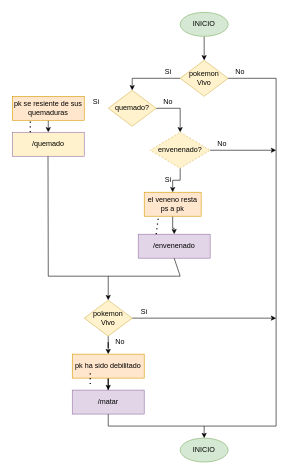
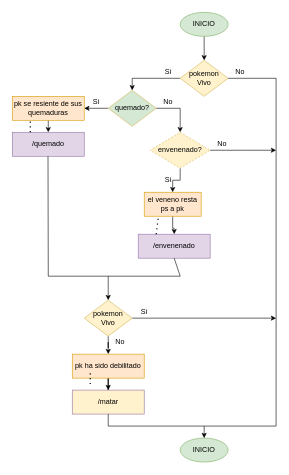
  <mxCell id="0" />
  <mxCell id="1" parent="0" />
  <mxCell id="2" style="edgeStyle=orthogonalEdgeStyle;rounded=0;orthogonalLoop=1;jettySize=auto;html=1;entryX=0.5;entryY=0;entryDx=0;entryDy=0;" parent="1" source="3" target="5" edge="1"><mxGeometry relative="1" as="geometry" /></mxCell>
  <mxCell id="3" value="INICIO" style="ellipse;whiteSpace=wrap;html=1;fillColor=#d5e8d4;strokeColor=#82b366;" parent="1" vertex="1"><mxGeometry x="300" y="20" width="80" height="40" as="geometry" /></mxCell>
  <mxCell id="4" style="edgeStyle=orthogonalEdgeStyle;rounded=0;orthogonalLoop=1;jettySize=auto;html=1;entryX=0.5;entryY=0;entryDx=0;entryDy=0;" parent="1" source="5" target="8" edge="1"><mxGeometry relative="1" as="geometry" /></mxCell>
  <mxCell id="5" value="pokemon&lt;br&gt;Vivo" style="rhombus;whiteSpace=wrap;html=1;fillColor=#fff2cc;strokeColor=#d6b656;align=center;" parent="1" vertex="1"><mxGeometry x="300" y="100" width="80" height="60" as="geometry" /></mxCell>
+ <mxCell id="6" style="edgeStyle=orthogonalEdgeStyle;rounded=0;orthogonalLoop=1;jettySize=auto;html=1;entryX=1;entryY=0.5;entryDx=0;entryDy=0;" parent="1" source="8" target="15" edge="1"><mxGeometry relative="1" as="geometry" /></mxCell>
  <mxCell id="7" style="edgeStyle=orthogonalEdgeStyle;rounded=0;orthogonalLoop=1;jettySize=auto;html=1;entryX=0.5;entryY=0;entryDx=0;entryDy=0;exitX=1;exitY=0.5;exitDx=0;exitDy=0;" edge="1" parent="1" source="8" target="11"><mxGeometry relative="1" as="geometry" /></mxCell>
- <mxCell id="8" value="quemado?" style="rhombus;whiteSpace=wrap;html=1;fillColor=#fff2cc;strokeColor=#d6b656;" parent="1" vertex="1"><mxGeometry x="180" y="150" width="80" height="60" as="geometry" /></mxCell>
+ <mxCell id="8" value="quemado?" style="rhombus;whiteSpace=wrap;html=1;fillColor=#d5e8d4;strokeColor=#d6b656;" parent="1" vertex="1"><mxGeometry x="180" y="150" width="80" height="60" as="geometry" /></mxCell>
  <mxCell id="9" style="edgeStyle=orthogonalEdgeStyle;rounded=0;orthogonalLoop=1;jettySize=auto;html=1;entryX=0.5;entryY=0;entryDx=0;entryDy=0;" edge="1" parent="1" source="11" target="24"><mxGeometry relative="1" as="geometry" /></mxCell>
  <mxCell id="10" style="edgeStyle=orthogonalEdgeStyle;rounded=0;orthogonalLoop=1;jettySize=auto;html=1;" edge="1" parent="1" source="11"><mxGeometry relative="1" as="geometry"><mxPoint x="460" y="250" as="targetPoint" /></mxGeometry></mxCell>
  <mxCell id="11" value="envenenado?" style="rhombus;whiteSpace=wrap;html=1;fillColor=#fff2cc;strokeColor=#d6b656;dashed=1;" parent="1" vertex="1"><mxGeometry x="250" y="220" width="100" height="60" as="geometry" /></mxCell>
  <mxCell id="12" value="Si" style="text;html=1;strokeColor=none;fillColor=none;align=center;verticalAlign=middle;whiteSpace=wrap;rounded=0;" parent="1" vertex="1"><mxGeometry x="260" y="110" width="40" height="20" as="geometry" /></mxCell>
  <mxCell id="13" value="No" style="text;html=1;strokeColor=none;fillColor=none;align=center;verticalAlign=middle;whiteSpace=wrap;rounded=0;" parent="1" vertex="1"><mxGeometry x="260" y="160" width="40" height="20" as="geometry" /></mxCell>
  <mxCell id="14" style="edgeStyle=orthogonalEdgeStyle;rounded=0;orthogonalLoop=1;jettySize=auto;html=1;exitX=0.5;exitY=1;exitDx=0;exitDy=0;entryX=0.5;entryY=0;entryDx=0;entryDy=0;" parent="1" source="15" target="16" edge="1"><mxGeometry relative="1" as="geometry" /></mxCell>
  <mxCell id="15" value="pk se resiente de sus quemaduras" style="rounded=0;whiteSpace=wrap;html=1;fillColor=#ffe6cc;strokeColor=#d79b00;" parent="1" vertex="1"><mxGeometry x="20" y="160" width="120" height="40" as="geometry" /></mxCell>
- <mxCell id="16" value="/quemado" style="rounded=0;whiteSpace=wrap;html=1;fillColor=#fff2cc;strokeColor=#9673a6;" parent="1" vertex="1"><mxGeometry x="20" y="220" width="120" height="40" as="geometry" /></mxCell>
+ <mxCell id="16" value="/quemado" style="rounded=0;whiteSpace=wrap;html=1;fillColor=#e1d5e7;strokeColor=#9673a6;" parent="1" vertex="1"><mxGeometry x="20" y="220" width="120" height="40" as="geometry" /></mxCell>
  <mxCell id="17" value="Si" style="text;html=1;strokeColor=none;fillColor=none;align=center;verticalAlign=middle;whiteSpace=wrap;rounded=0;" parent="1" vertex="1"><mxGeometry x="140" y="160" width="40" height="20" as="geometry" /></mxCell>
  <mxCell id="18" value="" style="endArrow=none;html=1;entryX=0.5;entryY=1;entryDx=0;entryDy=0;" parent="1" edge="1"><mxGeometry width="50" height="50" relative="1" as="geometry"><mxPoint x="80" y="460" as="sourcePoint" /><mxPoint x="79.58" y="260" as="targetPoint" /></mxGeometry></mxCell>
  <mxCell id="19" value="" style="endArrow=none;html=1;entryX=1;entryY=0.5;entryDx=0;entryDy=0;" parent="1" target="5" edge="1"><mxGeometry width="50" height="50" relative="1" as="geometry"><mxPoint x="460" y="130" as="sourcePoint" /><mxPoint x="420" y="270" as="targetPoint" /></mxGeometry></mxCell>
  <mxCell id="20" value="" style="endArrow=none;html=1;" parent="1" edge="1"><mxGeometry width="50" height="50" relative="1" as="geometry"><mxPoint x="460" y="710" as="sourcePoint" /><mxPoint x="460" y="130" as="targetPoint" /></mxGeometry></mxCell>
  <mxCell id="21" value="No" style="text;html=1;strokeColor=none;fillColor=none;align=center;verticalAlign=middle;whiteSpace=wrap;rounded=0;" parent="1" vertex="1"><mxGeometry x="380" y="110" width="40" height="20" as="geometry" /></mxCell>
  <mxCell id="22" value="" style="endArrow=none;dashed=1;html=1;dashPattern=1 3;strokeWidth=2;entryX=0.25;entryY=1;entryDx=0;entryDy=0;exitX=0.25;exitY=0;exitDx=0;exitDy=0;" parent="1" edge="1" target="15" source="16"><mxGeometry width="50" height="50" relative="1" as="geometry"><mxPoint x="60" y="220" as="sourcePoint" /><mxPoint x="60" y="205" as="targetPoint" /></mxGeometry></mxCell>
  <mxCell id="23" style="edgeStyle=orthogonalEdgeStyle;rounded=0;orthogonalLoop=1;jettySize=auto;html=1;entryX=0.5;entryY=0;entryDx=0;entryDy=0;" edge="1" parent="1" source="24" target="26"><mxGeometry relative="1" as="geometry" /></mxCell>
  <mxCell id="24" value="el veneno resta ps a pk" style="rounded=0;whiteSpace=wrap;html=1;fillColor=#ffe6cc;strokeColor=#d79b00;" vertex="1" parent="1"><mxGeometry x="240" y="320" width="95" height="40" as="geometry" /></mxCell>
  <mxCell id="25" value="Si" style="text;html=1;strokeColor=none;fillColor=none;align=center;verticalAlign=middle;whiteSpace=wrap;rounded=0;" vertex="1" parent="1"><mxGeometry x="260" y="290" width="40" height="20" as="geometry" /></mxCell>
  <mxCell id="26" value="/envenenado" style="rounded=0;whiteSpace=wrap;html=1;fillColor=#e1d5e7;strokeColor=#9673a6;" vertex="1" parent="1"><mxGeometry x="230" y="390" width="120" height="40" as="geometry" /></mxCell>
  <mxCell id="27" value="" style="endArrow=none;dashed=1;html=1;dashPattern=1 3;strokeWidth=2;entryX=0.25;entryY=1;entryDx=0;entryDy=0;exitX=0.25;exitY=0;exitDx=0;exitDy=0;" edge="1" parent="1" source="26" target="24"><mxGeometry width="50" height="50" relative="1" as="geometry"><mxPoint x="300" y="410" as="sourcePoint" /><mxPoint x="350" y="360" as="targetPoint" /></mxGeometry></mxCell>
  <mxCell id="28" value="" style="endArrow=none;html=1;entryX=0.5;entryY=1;entryDx=0;entryDy=0;" edge="1" parent="1" target="26"><mxGeometry width="50" height="50" relative="1" as="geometry"><mxPoint x="300" y="460" as="sourcePoint" /><mxPoint x="350" y="360" as="targetPoint" /></mxGeometry></mxCell>
  <mxCell id="29" value="" style="endArrow=none;html=1;" edge="1" parent="1"><mxGeometry width="50" height="50" relative="1" as="geometry"><mxPoint x="80" y="460" as="sourcePoint" /><mxPoint x="300" y="460" as="targetPoint" /></mxGeometry></mxCell>
  <mxCell id="30" value="No" style="text;html=1;strokeColor=none;fillColor=none;align=center;verticalAlign=middle;whiteSpace=wrap;rounded=0;" vertex="1" parent="1"><mxGeometry x="350" y="230" width="40" height="20" as="geometry" /></mxCell>
  <mxCell id="31" value="" style="endArrow=classic;html=1;" edge="1" parent="1"><mxGeometry width="50" height="50" relative="1" as="geometry"><mxPoint x="180" y="460" as="sourcePoint" /><mxPoint x="180" y="500" as="targetPoint" /></mxGeometry></mxCell>
  <mxCell id="32" style="edgeStyle=orthogonalEdgeStyle;rounded=0;orthogonalLoop=1;jettySize=auto;html=1;" edge="1" parent="1" source="34"><mxGeometry relative="1" as="geometry"><mxPoint x="460" y="530" as="targetPoint" /></mxGeometry></mxCell>
  <mxCell id="33" style="edgeStyle=orthogonalEdgeStyle;rounded=0;orthogonalLoop=1;jettySize=auto;html=1;entryX=0.5;entryY=0;entryDx=0;entryDy=0;" edge="1" parent="1" source="34" target="37"><mxGeometry relative="1" as="geometry" /></mxCell>
  <mxCell id="34" value="pokemon&lt;br&gt;Vivo" style="rhombus;whiteSpace=wrap;html=1;fillColor=#fff2cc;strokeColor=#d6b656;align=center;" vertex="1" parent="1"><mxGeometry x="140" y="500" width="80" height="60" as="geometry" /></mxCell>
  <mxCell id="35" value="Si" style="text;html=1;strokeColor=none;fillColor=none;align=center;verticalAlign=middle;whiteSpace=wrap;rounded=0;" vertex="1" parent="1"><mxGeometry x="220" y="510" width="40" height="20" as="geometry" /></mxCell>
  <mxCell id="36" style="edgeStyle=orthogonalEdgeStyle;rounded=0;orthogonalLoop=1;jettySize=auto;html=1;entryX=0.5;entryY=0;entryDx=0;entryDy=0;" edge="1" parent="1" source="37" target="38"><mxGeometry relative="1" as="geometry" /></mxCell>
  <mxCell id="37" value="pk ha sido debilitado" style="rounded=0;whiteSpace=wrap;html=1;fillColor=#ffe6cc;strokeColor=#d79b00;" vertex="1" parent="1"><mxGeometry x="120" y="590" width="120" height="40" as="geometry" /></mxCell>
- <mxCell id="38" value="/matar" style="rounded=0;whiteSpace=wrap;html=1;fillColor=#e1d5e7;strokeColor=#9673a6;" vertex="1" parent="1"><mxGeometry x="120" y="650" width="120" height="40" as="geometry" /></mxCell>
+ <mxCell id="38" value="/matar" style="rounded=0;whiteSpace=wrap;html=1;fillColor=#fff2cc;strokeColor=#9673a6;" vertex="1" parent="1"><mxGeometry x="120" y="650" width="120" height="40" as="geometry" /></mxCell>
  <mxCell id="39" value="" style="endArrow=none;dashed=1;html=1;dashPattern=1 3;strokeWidth=2;entryX=0.25;entryY=1;entryDx=0;entryDy=0;exitX=0.25;exitY=0;exitDx=0;exitDy=0;" edge="1" parent="1"><mxGeometry width="50" height="50" relative="1" as="geometry"><mxPoint x="150" y="640" as="sourcePoint" /><mxPoint x="150" y="620" as="targetPoint" /></mxGeometry></mxCell>
  <mxCell id="40" value="INICIO" style="ellipse;whiteSpace=wrap;html=1;fillColor=#d5e8d4;strokeColor=#82b366;" vertex="1" parent="1"><mxGeometry x="300" y="730" width="80" height="40" as="geometry" /></mxCell>
  <mxCell id="41" value="" style="endArrow=none;html=1;exitX=0.5;exitY=1;exitDx=0;exitDy=0;" edge="1" parent="1" source="38"><mxGeometry width="50" height="50" relative="1" as="geometry"><mxPoint x="300" y="690" as="sourcePoint" /><mxPoint x="180" y="710" as="targetPoint" /></mxGeometry></mxCell>
  <mxCell id="42" value="" style="endArrow=none;html=1;" edge="1" parent="1"><mxGeometry width="50" height="50" relative="1" as="geometry"><mxPoint x="180" y="710" as="sourcePoint" /><mxPoint x="460" y="710" as="targetPoint" /></mxGeometry></mxCell>
  <mxCell id="43" value="" style="endArrow=classic;html=1;entryX=0.5;entryY=0;entryDx=0;entryDy=0;" edge="1" parent="1" target="40"><mxGeometry width="50" height="50" relative="1" as="geometry"><mxPoint x="340" y="710" as="sourcePoint" /><mxPoint x="350" y="640" as="targetPoint" /></mxGeometry></mxCell>
  <mxCell id="44" value="No" style="text;html=1;strokeColor=none;fillColor=none;align=center;verticalAlign=middle;whiteSpace=wrap;rounded=0;" vertex="1" parent="1"><mxGeometry x="180" y="560" width="40" height="20" as="geometry" /></mxCell>
